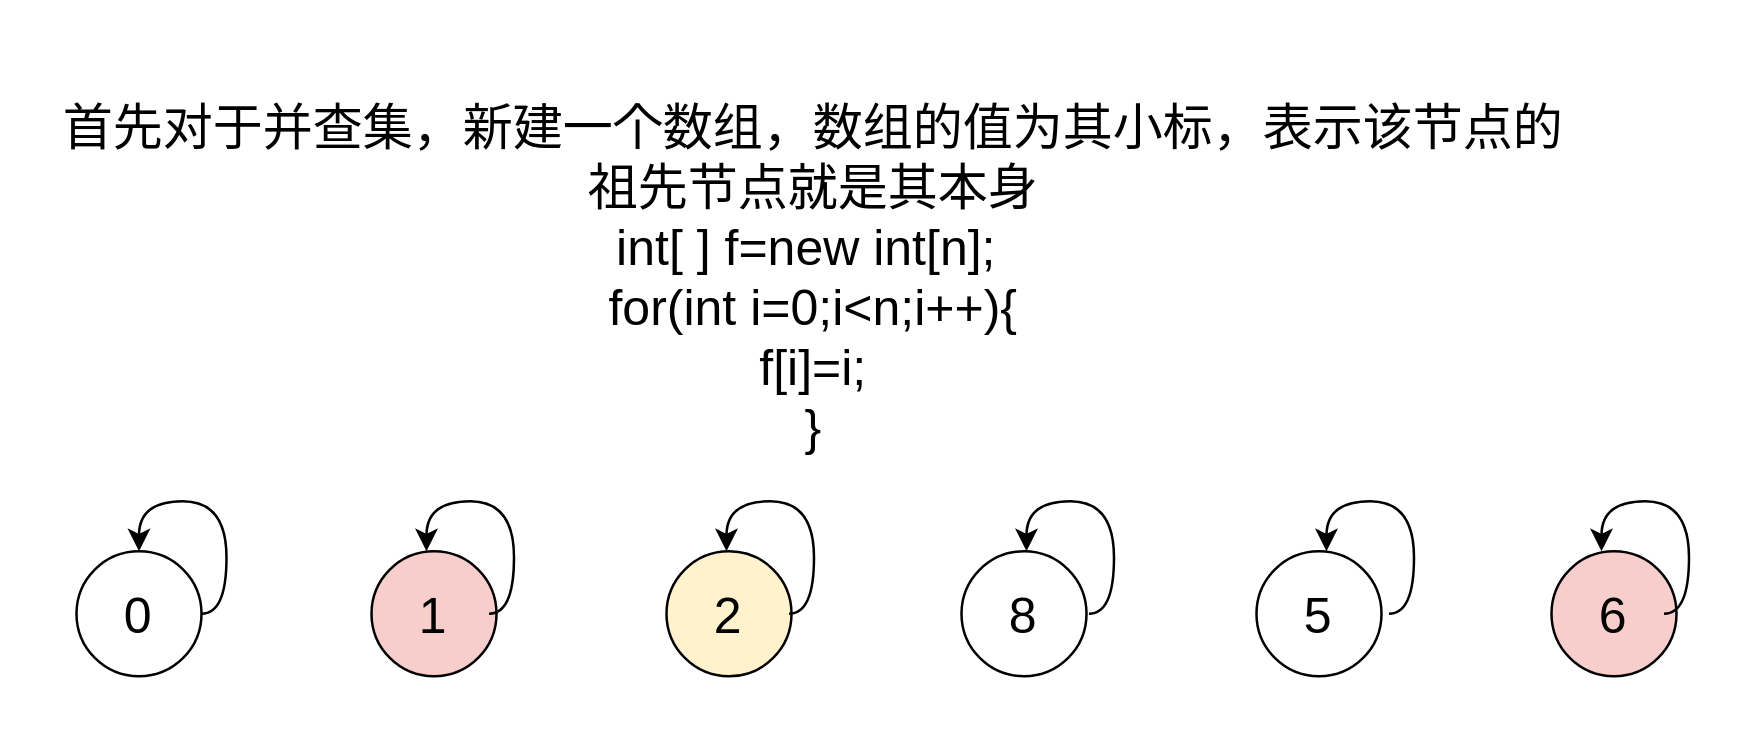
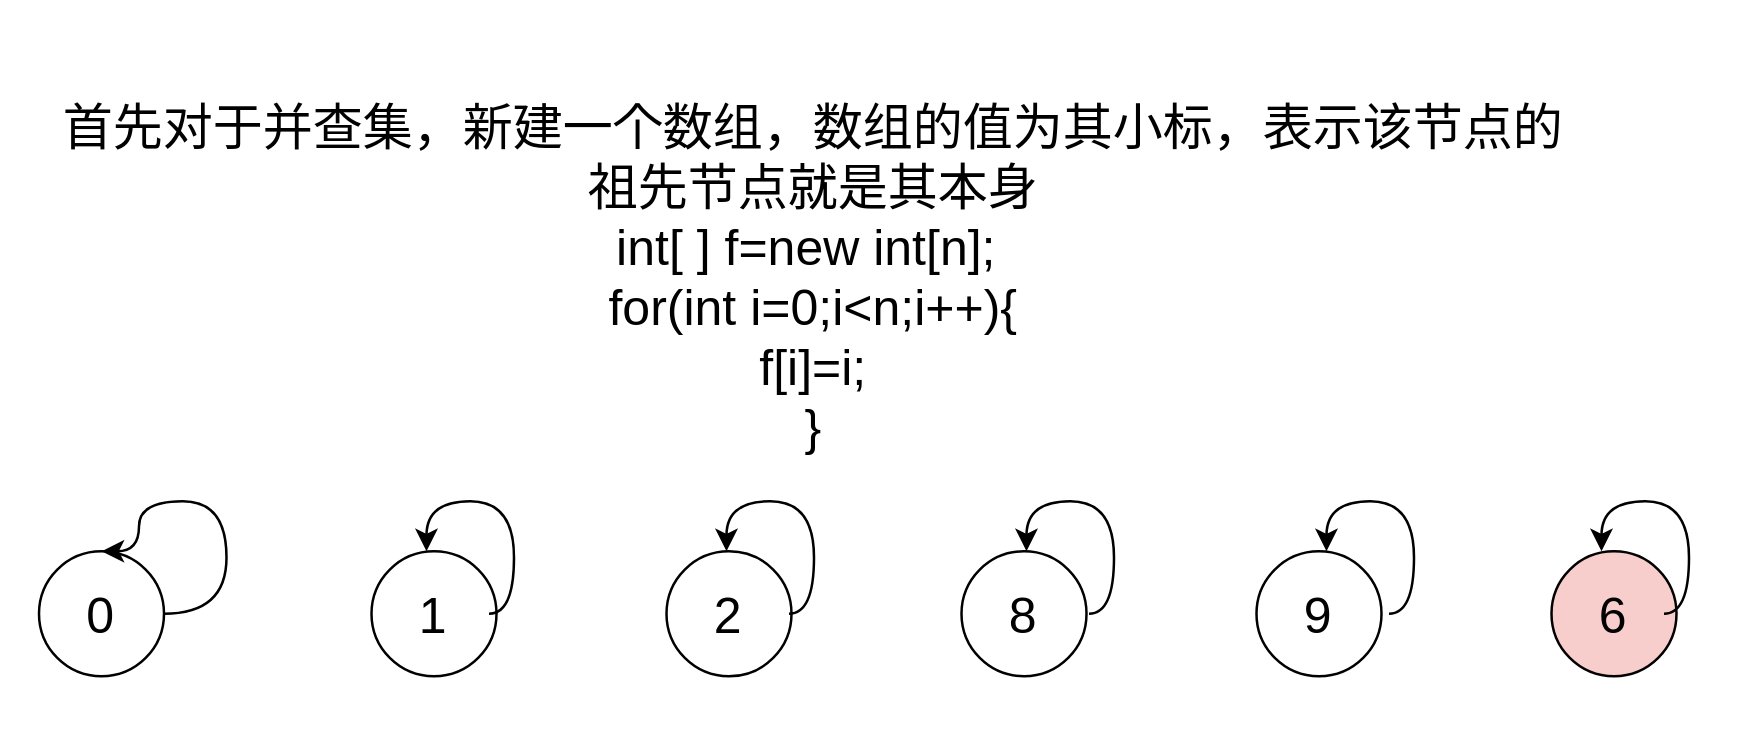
  <mxCell id="0" />
  <mxCell id="1" parent="0" />
- <mxCell id="2" value="&lt;font style=&quot;font-size: 20px;&quot;&gt;0&lt;/font&gt;" style="ellipse;whiteSpace=wrap;html=1;aspect=fixed;" vertex="1" parent="1"><mxGeometry x="30" y="220" width="50" height="50" as="geometry" /></mxCell>
- <mxCell id="3" value="&lt;font style=&quot;font-size: 20px;&quot;&gt;1&lt;/font&gt;" style="ellipse;whiteSpace=wrap;html=1;aspect=fixed;fillColor=#f8cecc;" vertex="1" parent="1"><mxGeometry x="148" y="220" width="50" height="50" as="geometry" /></mxCell>
- <mxCell id="4" value="&lt;font style=&quot;font-size: 20px;&quot;&gt;2&lt;/font&gt;" style="ellipse;whiteSpace=wrap;html=1;aspect=fixed;fillColor=#fff2cc;" vertex="1" parent="1"><mxGeometry x="266" y="220" width="50" height="50" as="geometry" /></mxCell>
+ <mxCell id="2" value="&lt;font style=&quot;font-size: 20px;&quot;&gt;0&lt;/font&gt;" style="ellipse;whiteSpace=wrap;html=1;aspect=fixed;" vertex="1" parent="1"><mxGeometry x="15" y="220" width="50" height="50" as="geometry" /></mxCell>
+ <mxCell id="3" value="&lt;font style=&quot;font-size: 20px;&quot;&gt;1&lt;/font&gt;" style="ellipse;whiteSpace=wrap;html=1;aspect=fixed;" vertex="1" parent="1"><mxGeometry x="148" y="220" width="50" height="50" as="geometry" /></mxCell>
+ <mxCell id="4" value="&lt;font style=&quot;font-size: 20px;&quot;&gt;2&lt;/font&gt;" style="ellipse;whiteSpace=wrap;html=1;aspect=fixed;" vertex="1" parent="1"><mxGeometry x="266" y="220" width="50" height="50" as="geometry" /></mxCell>
  <mxCell id="5" value="&lt;font style=&quot;font-size: 20px;&quot;&gt;8&lt;/font&gt;" style="ellipse;whiteSpace=wrap;html=1;aspect=fixed;" vertex="1" parent="1"><mxGeometry x="384" y="220" width="50" height="50" as="geometry" /></mxCell>
  <mxCell id="6" value="&lt;font style=&quot;font-size: 20px;&quot;&gt;首先对于并查集，新建一个数组，数组的值为其小标，表示该节点的祖先节点就是其本身&lt;/font&gt;&lt;div style=&quot;font-size: 20px;&quot;&gt;&lt;font style=&quot;font-size: 20px;&quot;&gt;int[ ] f=new int[n];&amp;nbsp;&lt;/font&gt;&lt;/div&gt;&lt;div style=&quot;font-size: 20px;&quot;&gt;&lt;font style=&quot;font-size: 20px;&quot;&gt;for(int i=0;i&amp;lt;n;i++){&lt;/font&gt;&lt;/div&gt;&lt;div style=&quot;font-size: 20px;&quot;&gt;&lt;font style=&quot;font-size: 20px;&quot;&gt;f[i]=i;&lt;/font&gt;&lt;/div&gt;&lt;div style=&quot;font-size: 20px;&quot;&gt;&lt;span style=&quot;background-color: initial;&quot;&gt;}&lt;/span&gt;&lt;/div&gt;" style="text;html=1;align=center;verticalAlign=middle;whiteSpace=wrap;rounded=0;" vertex="1" parent="1"><mxGeometry x="20" y="20" width="610" height="180" as="geometry" /></mxCell>
- <mxCell id="7" value="&lt;font style=&quot;font-size: 20px;&quot;&gt;5&lt;/font&gt;" style="ellipse;whiteSpace=wrap;html=1;aspect=fixed;" vertex="1" parent="1"><mxGeometry x="502" y="220" width="50" height="50" as="geometry" /></mxCell>
+ <mxCell id="7" value="&lt;font style=&quot;font-size: 20px;&quot;&gt;9&lt;/font&gt;" style="ellipse;whiteSpace=wrap;html=1;aspect=fixed;" vertex="1" parent="1"><mxGeometry x="502" y="220" width="50" height="50" as="geometry" /></mxCell>
  <mxCell id="8" value="&lt;font style=&quot;font-size: 20px;&quot;&gt;6&lt;/font&gt;" style="ellipse;whiteSpace=wrap;html=1;aspect=fixed;fillColor=#f8cecc;" vertex="1" parent="1"><mxGeometry x="620" y="220" width="50" height="50" as="geometry" /></mxCell>
  <mxCell id="9" style="edgeStyle=orthogonalEdgeStyle;rounded=0;orthogonalLoop=1;jettySize=auto;html=1;exitX=1;exitY=0.5;exitDx=0;exitDy=0;entryX=0.5;entryY=0;entryDx=0;entryDy=0;elbow=vertical;curved=1;" edge="1" parent="1" source="2" target="2"><mxGeometry relative="1" as="geometry"><Array as="points"><mxPoint x="90" y="245" /><mxPoint x="90" y="200" /><mxPoint x="55" y="200" /></Array></mxGeometry></mxCell>
  <mxCell id="10" style="edgeStyle=orthogonalEdgeStyle;rounded=0;orthogonalLoop=1;jettySize=auto;html=1;exitX=1;exitY=0.5;exitDx=0;exitDy=0;entryX=0.5;entryY=0;entryDx=0;entryDy=0;elbow=vertical;curved=1;" edge="1" parent="1"><mxGeometry relative="1" as="geometry"><mxPoint x="195" y="245" as="sourcePoint" /><mxPoint x="170" y="220" as="targetPoint" /><Array as="points"><mxPoint x="205" y="245" /><mxPoint x="205" y="200" /><mxPoint x="170" y="200" /></Array></mxGeometry></mxCell>
  <mxCell id="11" style="edgeStyle=orthogonalEdgeStyle;rounded=0;orthogonalLoop=1;jettySize=auto;html=1;exitX=1;exitY=0.5;exitDx=0;exitDy=0;entryX=0.5;entryY=0;entryDx=0;entryDy=0;elbow=vertical;curved=1;" edge="1" parent="1"><mxGeometry relative="1" as="geometry"><mxPoint x="555" y="245" as="sourcePoint" /><mxPoint x="530" y="220" as="targetPoint" /><Array as="points"><mxPoint x="565" y="245" /><mxPoint x="565" y="200" /><mxPoint x="530" y="200" /></Array></mxGeometry></mxCell>
  <mxCell id="12" style="edgeStyle=orthogonalEdgeStyle;rounded=0;orthogonalLoop=1;jettySize=auto;html=1;exitX=1;exitY=0.5;exitDx=0;exitDy=0;entryX=0.5;entryY=0;entryDx=0;entryDy=0;elbow=vertical;curved=1;" edge="1" parent="1"><mxGeometry relative="1" as="geometry"><mxPoint x="315" y="245" as="sourcePoint" /><mxPoint x="290" y="220" as="targetPoint" /><Array as="points"><mxPoint x="325" y="245" /><mxPoint x="325" y="200" /><mxPoint x="290" y="200" /></Array></mxGeometry></mxCell>
  <mxCell id="13" style="edgeStyle=orthogonalEdgeStyle;rounded=0;orthogonalLoop=1;jettySize=auto;html=1;exitX=1;exitY=0.5;exitDx=0;exitDy=0;entryX=0.5;entryY=0;entryDx=0;entryDy=0;elbow=vertical;curved=1;" edge="1" parent="1"><mxGeometry relative="1" as="geometry"><mxPoint x="435" y="245" as="sourcePoint" /><mxPoint x="410" y="220" as="targetPoint" /><Array as="points"><mxPoint x="445" y="245" /><mxPoint x="445" y="200" /><mxPoint x="410" y="200" /></Array></mxGeometry></mxCell>
  <mxCell id="14" style="edgeStyle=orthogonalEdgeStyle;rounded=0;orthogonalLoop=1;jettySize=auto;html=1;exitX=1;exitY=0.5;exitDx=0;exitDy=0;entryX=0.5;entryY=0;entryDx=0;entryDy=0;elbow=vertical;curved=1;" edge="1" parent="1"><mxGeometry relative="1" as="geometry"><mxPoint x="665" y="245" as="sourcePoint" /><mxPoint x="640" y="220" as="targetPoint" /><Array as="points"><mxPoint x="675" y="245" /><mxPoint x="675" y="200" /><mxPoint x="640" y="200" /></Array></mxGeometry></mxCell>
